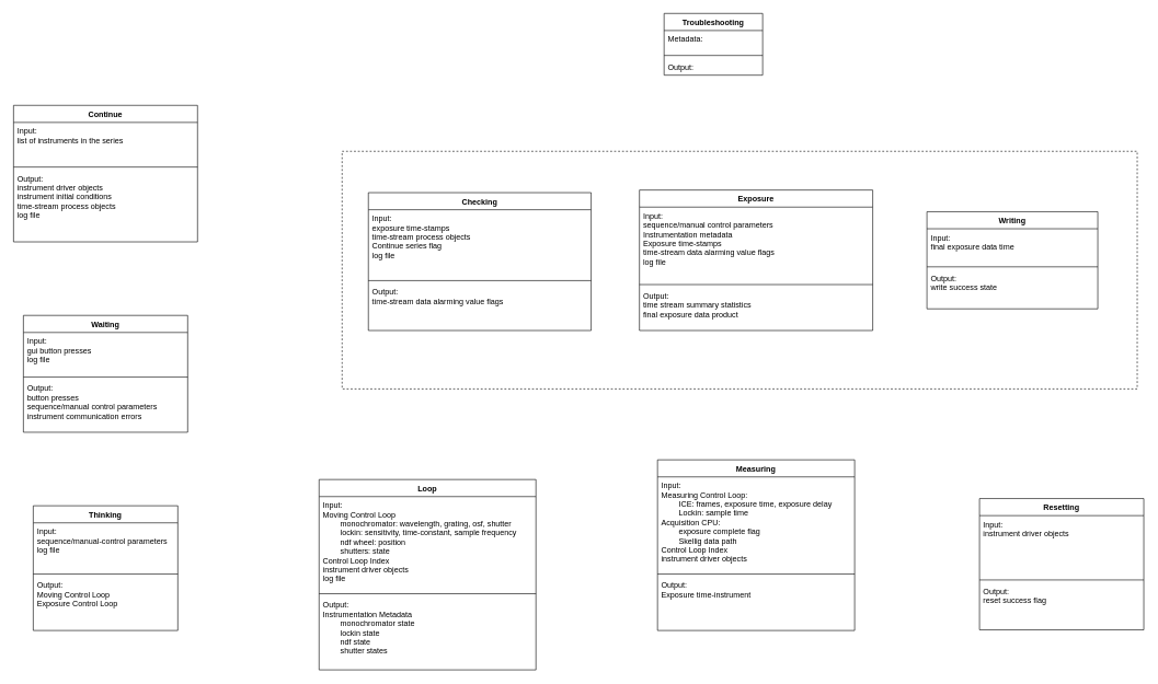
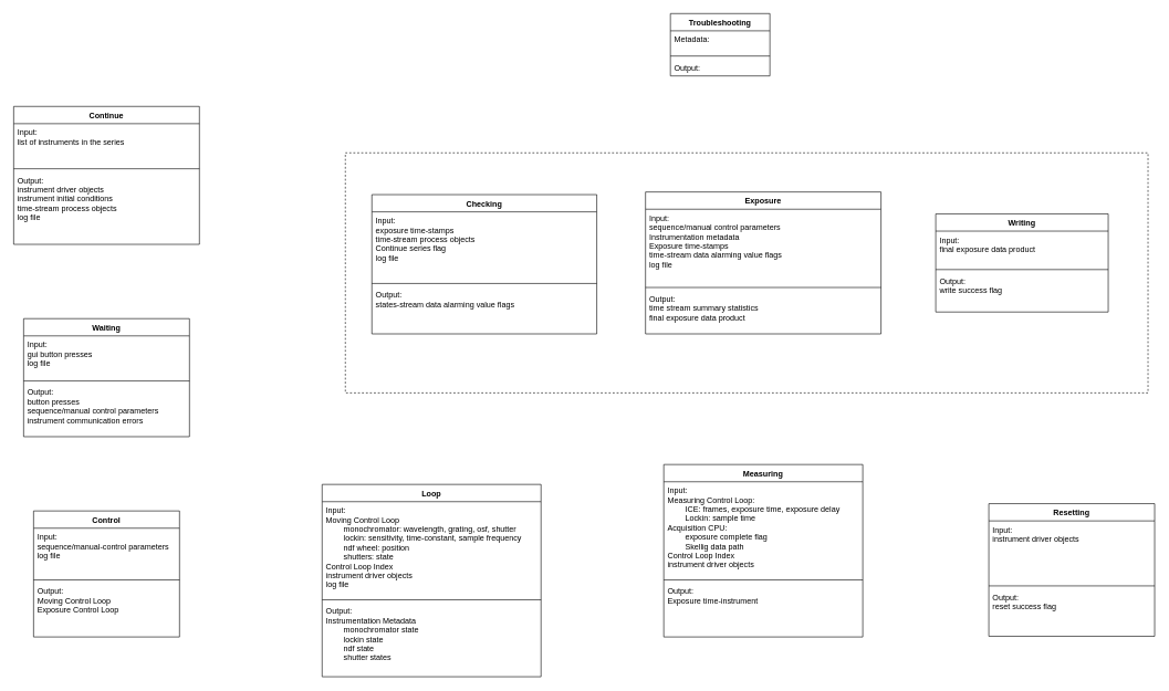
  <mxCell id="0" />
  <mxCell id="1" parent="0" />
  <mxCell id="2" value="" style="rounded=0;whiteSpace=wrap;html=1;fillColor=none;dashed=1;" parent="1" vertex="1"><mxGeometry x="520" y="230" width="1210" height="362" as="geometry" /></mxCell>
  <mxCell id="3" value="Continue" style="swimlane;fontStyle=1;align=center;verticalAlign=top;childLayout=stackLayout;horizontal=1;startSize=26;horizontalStack=0;resizeParent=1;resizeParentMax=0;resizeLast=0;collapsible=1;marginBottom=0;" parent="1" vertex="1"><mxGeometry x="20" y="160" width="280" height="208" as="geometry" /></mxCell>
  <mxCell id="4" value="Input:&#10;list of instruments in the series&#10;" style="text;strokeColor=none;fillColor=none;align=left;verticalAlign=top;spacingLeft=4;spacingRight=4;overflow=hidden;rotatable=0;points=[[0,0.5],[1,0.5]];portConstraint=eastwest;fontStyle=0" parent="3" vertex="1"><mxGeometry y="26" width="280" height="64" as="geometry" /></mxCell>
  <mxCell id="5" value="" style="line;strokeWidth=1;fillColor=none;align=left;verticalAlign=middle;spacingTop=-1;spacingLeft=3;spacingRight=3;rotatable=0;labelPosition=right;points=[];portConstraint=eastwest;" parent="3" vertex="1"><mxGeometry y="90" width="280" height="8" as="geometry" /></mxCell>
  <mxCell id="6" value="Output:&#10;instrument driver objects&#10;instrument initial conditions&#10;time-stream process objects&#10;log file" style="text;strokeColor=none;fillColor=none;align=left;verticalAlign=top;spacingLeft=4;spacingRight=4;overflow=hidden;rotatable=0;points=[[0,0.5],[1,0.5]];portConstraint=eastwest;" parent="3" vertex="1"><mxGeometry y="98" width="280" height="110" as="geometry" /></mxCell>
  <mxCell id="7" value="Waiting" style="swimlane;fontStyle=1;align=center;verticalAlign=top;childLayout=stackLayout;horizontal=1;startSize=26;horizontalStack=0;resizeParent=1;resizeParentMax=0;resizeLast=0;collapsible=1;marginBottom=0;" parent="1" vertex="1"><mxGeometry x="35" y="480" width="250" height="178" as="geometry" /></mxCell>
  <mxCell id="8" value="Input:&#10;gui button presses&#10;log file" style="text;strokeColor=none;fillColor=none;align=left;verticalAlign=top;spacingLeft=4;spacingRight=4;overflow=hidden;rotatable=0;points=[[0,0.5],[1,0.5]];portConstraint=eastwest;" parent="7" vertex="1"><mxGeometry y="26" width="250" height="64" as="geometry" /></mxCell>
  <mxCell id="9" value="" style="line;strokeWidth=1;fillColor=none;align=left;verticalAlign=middle;spacingTop=-1;spacingLeft=3;spacingRight=3;rotatable=0;labelPosition=right;points=[];portConstraint=eastwest;" parent="7" vertex="1"><mxGeometry y="90" width="250" height="8" as="geometry" /></mxCell>
  <mxCell id="10" value="Output:&#10;button presses&#10;sequence/manual control parameters&#10;instrument communication errors" style="text;strokeColor=none;fillColor=none;align=left;verticalAlign=top;spacingLeft=4;spacingRight=4;overflow=hidden;rotatable=0;points=[[0,0.5],[1,0.5]];portConstraint=eastwest;" parent="7" vertex="1"><mxGeometry y="98" width="250" height="80" as="geometry" /></mxCell>
- <mxCell id="11" value="Thinking" style="swimlane;fontStyle=1;align=center;verticalAlign=top;childLayout=stackLayout;horizontal=1;startSize=26;horizontalStack=0;resizeParent=1;resizeParentMax=0;resizeLast=0;collapsible=1;marginBottom=0;" parent="1" vertex="1"><mxGeometry x="50" y="770" width="220" height="190" as="geometry" /></mxCell>
+ <mxCell id="11" value="Control" style="swimlane;fontStyle=1;align=center;verticalAlign=top;childLayout=stackLayout;horizontal=1;startSize=26;horizontalStack=0;resizeParent=1;resizeParentMax=0;resizeLast=0;collapsible=1;marginBottom=0;" parent="1" vertex="1"><mxGeometry x="50" y="770" width="220" height="190" as="geometry" /></mxCell>
  <mxCell id="12" value="Input:&#10;sequence/manual-control parameters&#10;log file" style="text;strokeColor=none;fillColor=none;align=left;verticalAlign=top;spacingLeft=4;spacingRight=4;overflow=hidden;rotatable=0;points=[[0,0.5],[1,0.5]];portConstraint=eastwest;" parent="11" vertex="1"><mxGeometry y="26" width="220" height="74" as="geometry" /></mxCell>
  <mxCell id="13" value="" style="line;strokeWidth=1;fillColor=none;align=left;verticalAlign=middle;spacingTop=-1;spacingLeft=3;spacingRight=3;rotatable=0;labelPosition=right;points=[];portConstraint=eastwest;" parent="11" vertex="1"><mxGeometry y="100" width="220" height="8" as="geometry" /></mxCell>
  <mxCell id="14" value="Output:&#10;Moving Control Loop&#10;Exposure Control Loop" style="text;strokeColor=none;fillColor=none;align=left;verticalAlign=top;spacingLeft=4;spacingRight=4;overflow=hidden;rotatable=0;points=[[0,0.5],[1,0.5]];portConstraint=eastwest;" parent="11" vertex="1"><mxGeometry y="108" width="220" height="82" as="geometry" /></mxCell>
  <mxCell id="15" value="Loop" style="swimlane;fontStyle=1;align=center;verticalAlign=top;childLayout=stackLayout;horizontal=1;startSize=26;horizontalStack=0;resizeParent=1;resizeParentMax=0;resizeLast=0;collapsible=1;marginBottom=0;" parent="1" vertex="1"><mxGeometry x="485" y="730" width="330" height="290" as="geometry" /></mxCell>
  <mxCell id="16" value="Input:&#10;Moving Control Loop&#10;        monochromator: wavelength, grating, osf, shutter&#10;        lockin: sensitivity, time-constant, sample frequency&#10;        ndf wheel: position&#10;        shutters: state &#10;Control Loop Index&#10;instrument driver objects&#10;log file" style="text;strokeColor=none;fillColor=none;align=left;verticalAlign=top;spacingLeft=4;spacingRight=4;overflow=hidden;rotatable=0;points=[[0,0.5],[1,0.5]];portConstraint=eastwest;fontStyle=0" parent="15" vertex="1"><mxGeometry y="26" width="330" height="144" as="geometry" /></mxCell>
  <mxCell id="17" value="" style="line;strokeWidth=1;fillColor=none;align=left;verticalAlign=middle;spacingTop=-1;spacingLeft=3;spacingRight=3;rotatable=0;labelPosition=right;points=[];portConstraint=eastwest;" parent="15" vertex="1"><mxGeometry y="170" width="330" height="8" as="geometry" /></mxCell>
  <mxCell id="18" value="Output:&#10;Instrumentation Metadata&#10;        monochromator state&#10;        lockin state&#10;        ndf state&#10;        shutter states" style="text;strokeColor=none;fillColor=none;align=left;verticalAlign=top;spacingLeft=4;spacingRight=4;overflow=hidden;rotatable=0;points=[[0,0.5],[1,0.5]];portConstraint=eastwest;" parent="15" vertex="1"><mxGeometry y="178" width="330" height="112" as="geometry" /></mxCell>
  <mxCell id="19" value="Measuring" style="swimlane;fontStyle=1;align=center;verticalAlign=top;childLayout=stackLayout;horizontal=1;startSize=26;horizontalStack=0;resizeParent=1;resizeParentMax=0;resizeLast=0;collapsible=1;marginBottom=0;" parent="1" vertex="1"><mxGeometry x="1000" y="700" width="300" height="260" as="geometry" /></mxCell>
  <mxCell id="20" value="Input:&#10;Measuring Control Loop:&#10;        ICE: frames, exposure time, exposure delay&#10;        Lockin: sample time&#10;Acquisition CPU: &#10;        exposure complete flag&#10;        Skellig data path&#10;Control Loop Index&#10;instrument driver objects" style="text;strokeColor=none;fillColor=none;align=left;verticalAlign=top;spacingLeft=4;spacingRight=4;overflow=hidden;rotatable=0;points=[[0,0.5],[1,0.5]];portConstraint=eastwest;" parent="19" vertex="1"><mxGeometry y="26" width="300" height="144" as="geometry" /></mxCell>
  <mxCell id="21" value="" style="line;strokeWidth=1;fillColor=none;align=left;verticalAlign=middle;spacingTop=-1;spacingLeft=3;spacingRight=3;rotatable=0;labelPosition=right;points=[];portConstraint=eastwest;" parent="19" vertex="1"><mxGeometry y="170" width="300" height="8" as="geometry" /></mxCell>
  <mxCell id="22" value="Output:&#10;Exposure time-instrument&#10;" style="text;strokeColor=none;fillColor=none;align=left;verticalAlign=top;spacingLeft=4;spacingRight=4;overflow=hidden;rotatable=0;points=[[0,0.5],[1,0.5]];portConstraint=eastwest;" parent="19" vertex="1"><mxGeometry y="178" width="300" height="82" as="geometry" /></mxCell>
  <mxCell id="23" value="Checking" style="swimlane;fontStyle=1;align=center;verticalAlign=top;childLayout=stackLayout;horizontal=1;startSize=26;horizontalStack=0;resizeParent=1;resizeParentMax=0;resizeLast=0;collapsible=1;marginBottom=0;" parent="1" vertex="1"><mxGeometry x="560" y="293" width="339" height="210" as="geometry" /></mxCell>
  <mxCell id="24" value="Input:&#10;exposure time-stamps&#10;time-stream process objects&#10;Continue series flag&#10;log file" style="text;strokeColor=none;fillColor=none;align=left;verticalAlign=top;spacingLeft=4;spacingRight=4;overflow=hidden;rotatable=0;points=[[0,0.5],[1,0.5]];portConstraint=eastwest;" parent="23" vertex="1"><mxGeometry y="26" width="339" height="104" as="geometry" /></mxCell>
  <mxCell id="25" value="" style="line;strokeWidth=1;fillColor=none;align=left;verticalAlign=middle;spacingTop=-1;spacingLeft=3;spacingRight=3;rotatable=0;labelPosition=right;points=[];portConstraint=eastwest;" parent="23" vertex="1"><mxGeometry y="130" width="339" height="8" as="geometry" /></mxCell>
- <mxCell id="26" value="Output:&#10;time-stream data alarming value flags" style="text;strokeColor=none;fillColor=none;align=left;verticalAlign=top;spacingLeft=4;spacingRight=4;overflow=hidden;rotatable=0;points=[[0,0.5],[1,0.5]];portConstraint=eastwest;" parent="23" vertex="1"><mxGeometry y="138" width="339" height="72" as="geometry" /></mxCell>
+ <mxCell id="26" value="Output:&#10;states-stream data alarming value flags" style="text;strokeColor=none;fillColor=none;align=left;verticalAlign=top;spacingLeft=4;spacingRight=4;overflow=hidden;rotatable=0;points=[[0,0.5],[1,0.5]];portConstraint=eastwest;" parent="23" vertex="1"><mxGeometry y="138" width="339" height="72" as="geometry" /></mxCell>
  <mxCell id="27" value="Exposure" style="swimlane;fontStyle=1;align=center;verticalAlign=top;childLayout=stackLayout;horizontal=1;startSize=26;horizontalStack=0;resizeParent=1;resizeParentMax=0;resizeLast=0;collapsible=1;marginBottom=0;" parent="1" vertex="1"><mxGeometry x="972.5" y="289" width="355" height="214" as="geometry" /></mxCell>
  <mxCell id="28" value="Input:&#10;sequence/manual control parameters&#10;Instrumentation metadata&#10;Exposure time-stamps&#10;time-stream data alarming value flags&#10;log file" style="text;strokeColor=none;fillColor=none;align=left;verticalAlign=top;spacingLeft=4;spacingRight=4;overflow=hidden;rotatable=0;points=[[0,0.5],[1,0.5]];portConstraint=eastwest;" parent="27" vertex="1"><mxGeometry y="26" width="355" height="114" as="geometry" /></mxCell>
  <mxCell id="29" value="" style="line;strokeWidth=1;fillColor=none;align=left;verticalAlign=middle;spacingTop=-1;spacingLeft=3;spacingRight=3;rotatable=0;labelPosition=right;points=[];portConstraint=eastwest;" parent="27" vertex="1"><mxGeometry y="140" width="355" height="8" as="geometry" /></mxCell>
  <mxCell id="30" value="Output:&#10;time stream summary statistics&#10;final exposure data product" style="text;strokeColor=none;fillColor=none;align=left;verticalAlign=top;spacingLeft=4;spacingRight=4;overflow=hidden;rotatable=0;points=[[0,0.5],[1,0.5]];portConstraint=eastwest;" parent="27" vertex="1"><mxGeometry y="148" width="355" height="66" as="geometry" /></mxCell>
  <mxCell id="31" value="Writing" style="swimlane;fontStyle=1;align=center;verticalAlign=top;childLayout=stackLayout;horizontal=1;startSize=26;horizontalStack=0;resizeParent=1;resizeParentMax=0;resizeLast=0;collapsible=1;marginBottom=0;" parent="1" vertex="1"><mxGeometry x="1410" y="322" width="260" height="148" as="geometry" /></mxCell>
- <mxCell id="32" value="Input:&#10;final exposure data time" style="text;strokeColor=none;fillColor=none;align=left;verticalAlign=top;spacingLeft=4;spacingRight=4;overflow=hidden;rotatable=0;points=[[0,0.5],[1,0.5]];portConstraint=eastwest;" parent="31" vertex="1"><mxGeometry y="26" width="260" height="54" as="geometry" /></mxCell>
+ <mxCell id="32" value="Input:&#10;final exposure data product" style="text;strokeColor=none;fillColor=none;align=left;verticalAlign=top;spacingLeft=4;spacingRight=4;overflow=hidden;rotatable=0;points=[[0,0.5],[1,0.5]];portConstraint=eastwest;" parent="31" vertex="1"><mxGeometry y="26" width="260" height="54" as="geometry" /></mxCell>
  <mxCell id="33" value="" style="line;strokeWidth=1;fillColor=none;align=left;verticalAlign=middle;spacingTop=-1;spacingLeft=3;spacingRight=3;rotatable=0;labelPosition=right;points=[];portConstraint=eastwest;" parent="31" vertex="1"><mxGeometry y="80" width="260" height="8" as="geometry" /></mxCell>
- <mxCell id="34" value="Output:&#10;write success state" style="text;strokeColor=none;fillColor=none;align=left;verticalAlign=top;spacingLeft=4;spacingRight=4;overflow=hidden;rotatable=0;points=[[0,0.5],[1,0.5]];portConstraint=eastwest;" parent="31" vertex="1"><mxGeometry y="88" width="260" height="60" as="geometry" /></mxCell>
+ <mxCell id="34" value="Output:&#10;write success flag" style="text;strokeColor=none;fillColor=none;align=left;verticalAlign=top;spacingLeft=4;spacingRight=4;overflow=hidden;rotatable=0;points=[[0,0.5],[1,0.5]];portConstraint=eastwest;" parent="31" vertex="1"><mxGeometry y="88" width="260" height="60" as="geometry" /></mxCell>
  <mxCell id="35" value="Resetting" style="swimlane;fontStyle=1;align=center;verticalAlign=top;childLayout=stackLayout;horizontal=1;startSize=26;horizontalStack=0;resizeParent=1;resizeParentMax=0;resizeLast=0;collapsible=1;marginBottom=0;" parent="1" vertex="1"><mxGeometry x="1490" y="759" width="250" height="200" as="geometry" /></mxCell>
  <mxCell id="36" value="Input:&#10;instrument driver objects" style="text;strokeColor=none;fillColor=none;align=left;verticalAlign=top;spacingLeft=4;spacingRight=4;overflow=hidden;rotatable=0;points=[[0,0.5],[1,0.5]];portConstraint=eastwest;" parent="35" vertex="1"><mxGeometry y="26" width="250" height="94" as="geometry" /></mxCell>
  <mxCell id="37" value="" style="line;strokeWidth=1;fillColor=none;align=left;verticalAlign=middle;spacingTop=-1;spacingLeft=3;spacingRight=3;rotatable=0;labelPosition=right;points=[];portConstraint=eastwest;" parent="35" vertex="1"><mxGeometry y="120" width="250" height="8" as="geometry" /></mxCell>
  <mxCell id="38" value="Output:&#10;reset success flag" style="text;strokeColor=none;fillColor=none;align=left;verticalAlign=top;spacingLeft=4;spacingRight=4;overflow=hidden;rotatable=0;points=[[0,0.5],[1,0.5]];portConstraint=eastwest;" parent="35" vertex="1"><mxGeometry y="128" width="250" height="72" as="geometry" /></mxCell>
  <mxCell id="39" value="Troubleshooting" style="swimlane;fontStyle=1;align=center;verticalAlign=top;childLayout=stackLayout;horizontal=1;startSize=26;horizontalStack=0;resizeParent=1;resizeParentMax=0;resizeLast=0;collapsible=1;marginBottom=0;" parent="1" vertex="1"><mxGeometry x="1010" y="20" width="150" height="94" as="geometry" /></mxCell>
  <mxCell id="40" value="Metadata:" style="text;strokeColor=none;fillColor=none;align=left;verticalAlign=top;spacingLeft=4;spacingRight=4;overflow=hidden;rotatable=0;points=[[0,0.5],[1,0.5]];portConstraint=eastwest;" parent="39" vertex="1"><mxGeometry y="26" width="150" height="34" as="geometry" /></mxCell>
  <mxCell id="41" value="" style="line;strokeWidth=1;fillColor=none;align=left;verticalAlign=middle;spacingTop=-1;spacingLeft=3;spacingRight=3;rotatable=0;labelPosition=right;points=[];portConstraint=eastwest;" parent="39" vertex="1"><mxGeometry y="60" width="150" height="8" as="geometry" /></mxCell>
  <mxCell id="42" value="Output:" style="text;strokeColor=none;fillColor=none;align=left;verticalAlign=top;spacingLeft=4;spacingRight=4;overflow=hidden;rotatable=0;points=[[0,0.5],[1,0.5]];portConstraint=eastwest;" parent="39" vertex="1"><mxGeometry y="68" width="150" height="26" as="geometry" /></mxCell>
